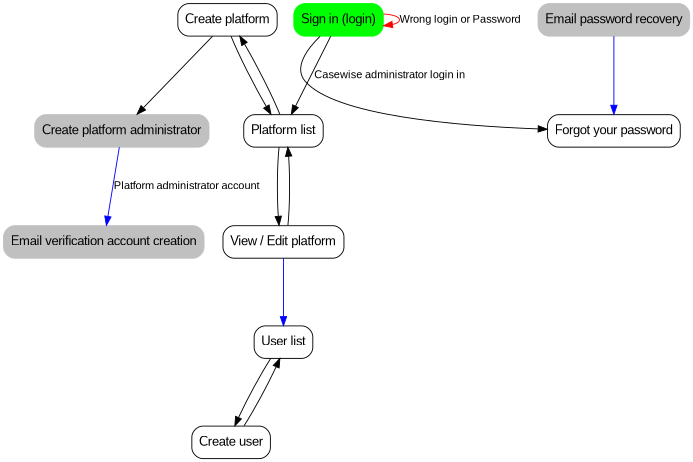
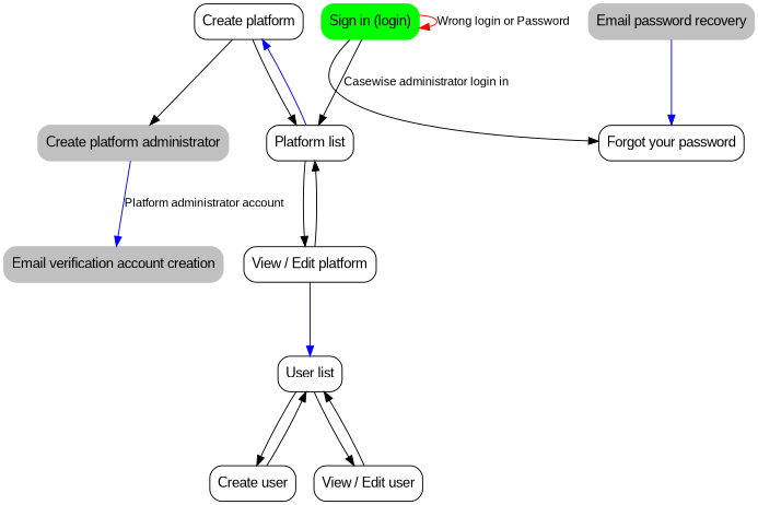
  digraph {
    node [fontname=arial fontsize=14.0 shape=box style=rounded]
    edge [fontname=arial fontsize=12.0 minlen=2.0]
    n1 [color=grey label="Email verification account creation" style="rounded,filled"]
    n2 [color=green label="Sign in (login)" style="rounded,filled"]
    n3 [label="Forgot your password"]
    n4 [label="Platform list"]
    n5 [label="Create platform"]
    n6 [label="View / Edit platform"]
    n7 [color=grey label="Email password recovery" style="rounded,filled"]
    n8 [color=grey label="Create platform administrator" style="rounded,filled"]
    n9 [label="User list"]
    n10 [label="Create user"]
+   n11 [label="View / Edit user"]
    n2 -> n2 [color=red label="Wrong login or Password"]
    n2 -> n3 [constraint=false]
    n2 -> n4 [label="Casewise administrator login in"]
-   n4 -> n5
+   n4 -> n5 [color=blue]
    n4 -> n6
    n5 -> n4
    n5 -> n8
    n6 -> n4
    n6 -> n9 [color=blue]
    n7 -> n3 [color=blue]
    n8 -> n1 [color=blue label="Platform administrator account"]
    n9 -> n10
+   n9 -> n11
    n10 -> n9
+   n11 -> n9
  }
